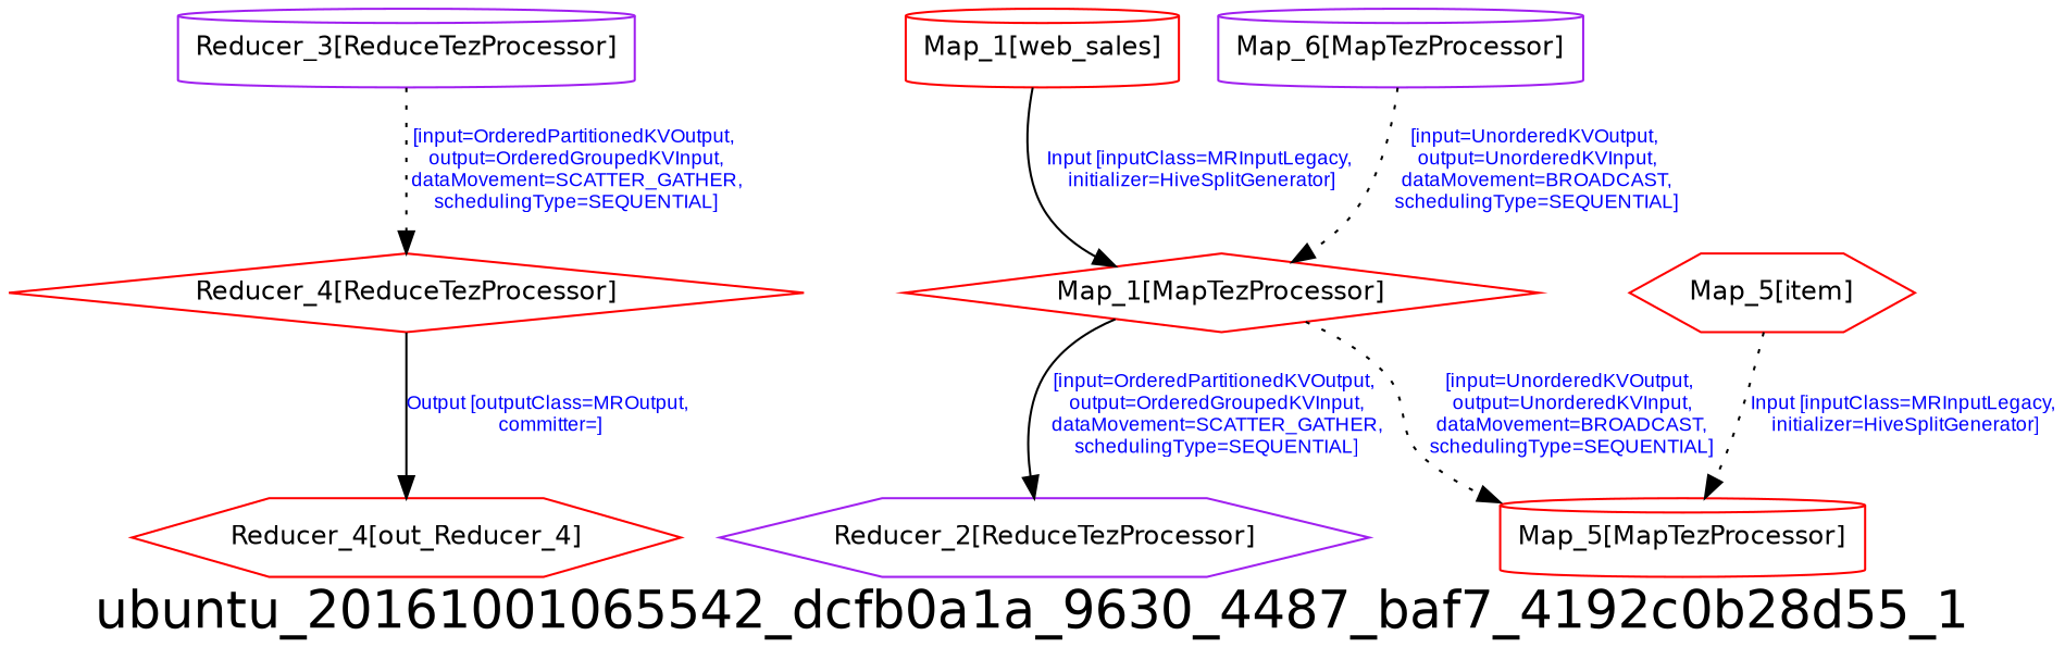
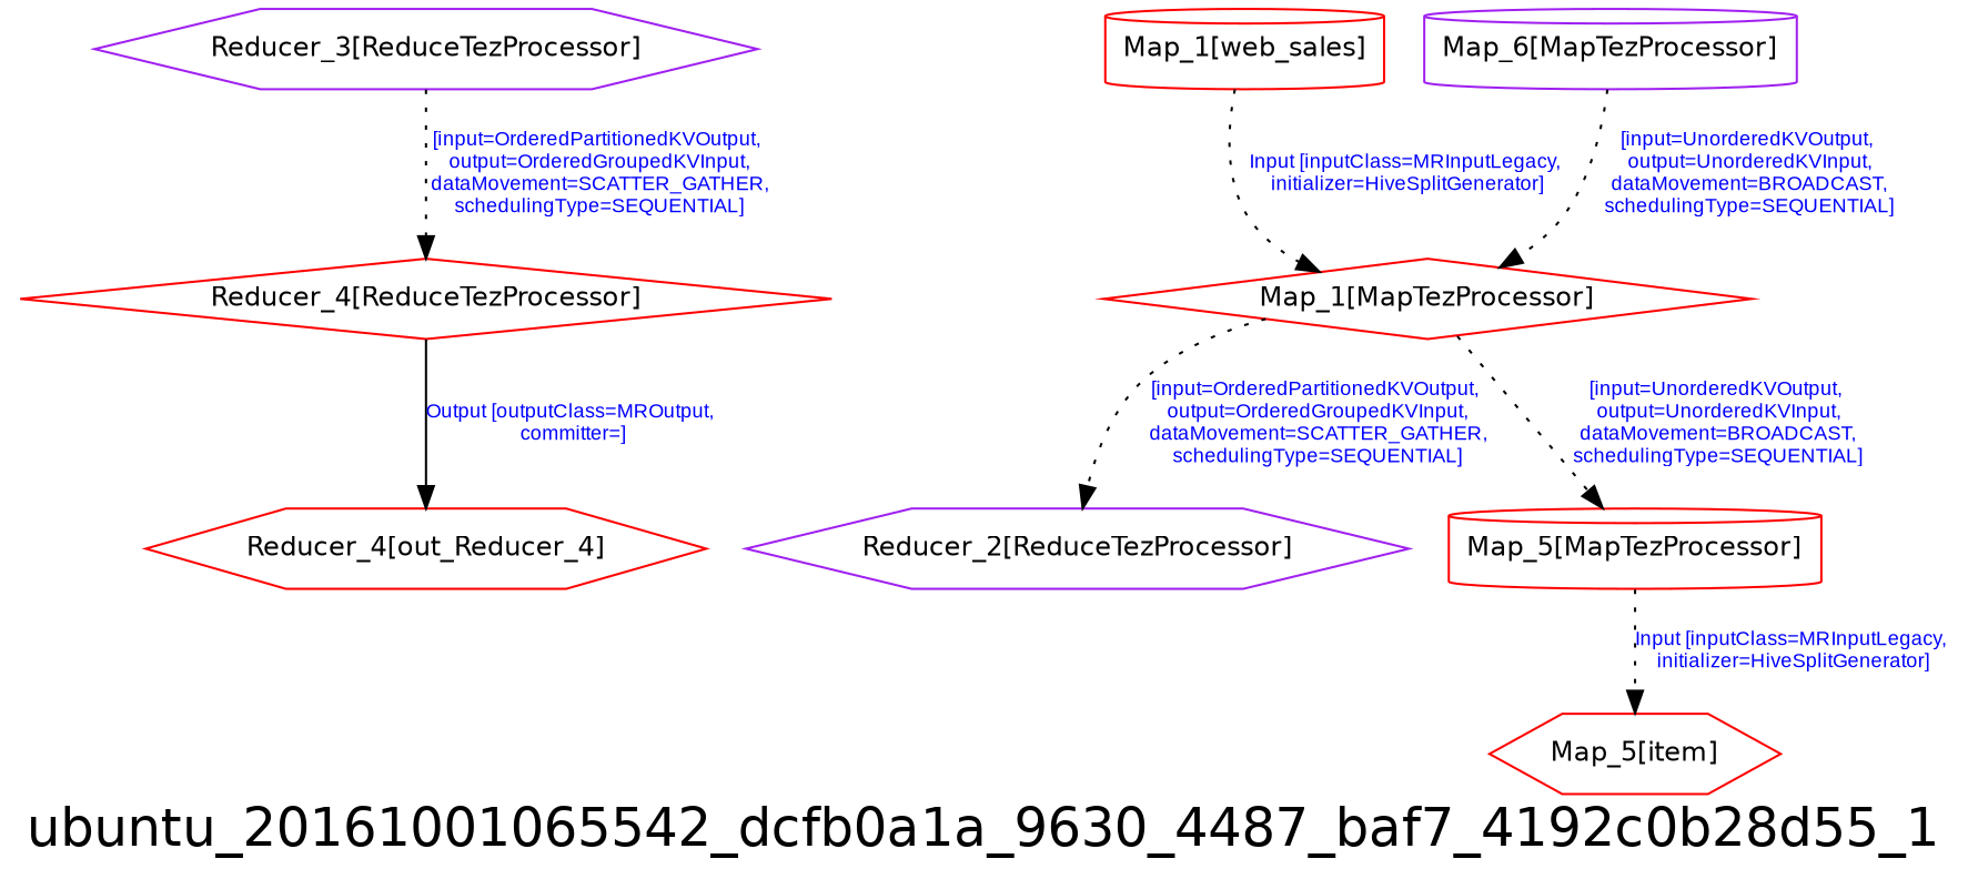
  digraph {
    fontname=Helvetica
    fontsize=24
    label=ubuntu_20161001065542_dcfb0a1a_9630_4487_baf7_4192c0b28d55_1
    node [color=red fontname=Helvetica fontsize=12 shape=hexagon]
    edge [fontcolor=blue fontname=Arial fontsize=9 style=dotted]
-   n1 [color=purple label="Reducer_3[ReduceTezProcessor]" shape=cylinder]
+   n1 [color=purple label="Reducer_3[ReduceTezProcessor]"]
    n2 [label="Reducer_4[ReduceTezProcessor]" shape=diamond]
    n3 [label="Reducer_4[out_Reducer_4]"]
    n4 [label="Map_1[web_sales]" shape=cylinder]
    n5 [label="Map_1[MapTezProcessor]" shape=diamond]
    n6 [color=purple label="Reducer_2[ReduceTezProcessor]"]
    n7 [label="Map_5[MapTezProcessor]" shape=cylinder]
    n8 [label="Map_5[item]"]
    n9 [color=purple label="Map_6[MapTezProcessor]" shape=cylinder]
    n1 -> n2 [label="[input=OrderedPartitionedKVOutput,\n output=OrderedGroupedKVInput,\n dataMovement=SCATTER_GATHER,\n schedulingType=SEQUENTIAL]"]
    n2 -> n3 [label="Output [outputClass=MROutput,\n committer=]" style=solid]
-   n4 -> n5 [label="Input [inputClass=MRInputLegacy,\n initializer=HiveSplitGenerator]" style=solid]
-   n5 -> n6 [label="[input=OrderedPartitionedKVOutput,\n output=OrderedGroupedKVInput,\n dataMovement=SCATTER_GATHER,\n schedulingType=SEQUENTIAL]" style=solid]
+   n4 -> n5 [label="Input [inputClass=MRInputLegacy,\n initializer=HiveSplitGenerator]"]
+   n5 -> n6 [label="[input=OrderedPartitionedKVOutput,\n output=OrderedGroupedKVInput,\n dataMovement=SCATTER_GATHER,\n schedulingType=SEQUENTIAL]"]
    n5 -> n7 [label="[input=UnorderedKVOutput,\n output=UnorderedKVInput,\n dataMovement=BROADCAST,\n schedulingType=SEQUENTIAL]"]
-   n8 -> n7 [label="Input [inputClass=MRInputLegacy,\n initializer=HiveSplitGenerator]"]
+   n7 -> n8 [label="Input [inputClass=MRInputLegacy,\n initializer=HiveSplitGenerator]"]
    n9 -> n5 [label="[input=UnorderedKVOutput,\n output=UnorderedKVInput,\n dataMovement=BROADCAST,\n schedulingType=SEQUENTIAL]"]
  }
